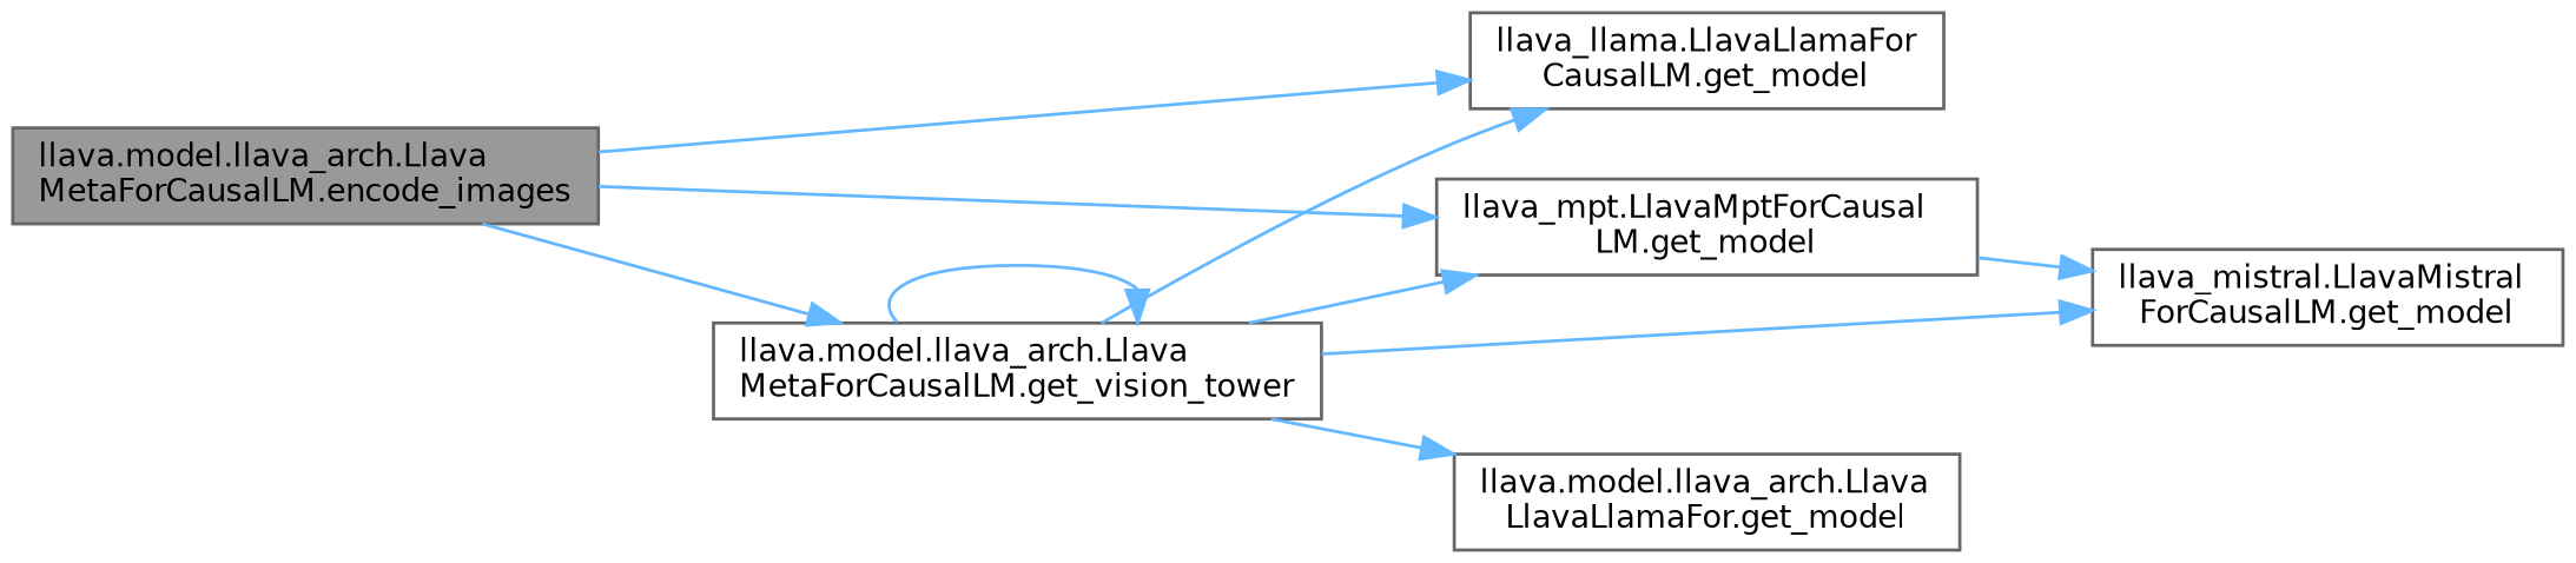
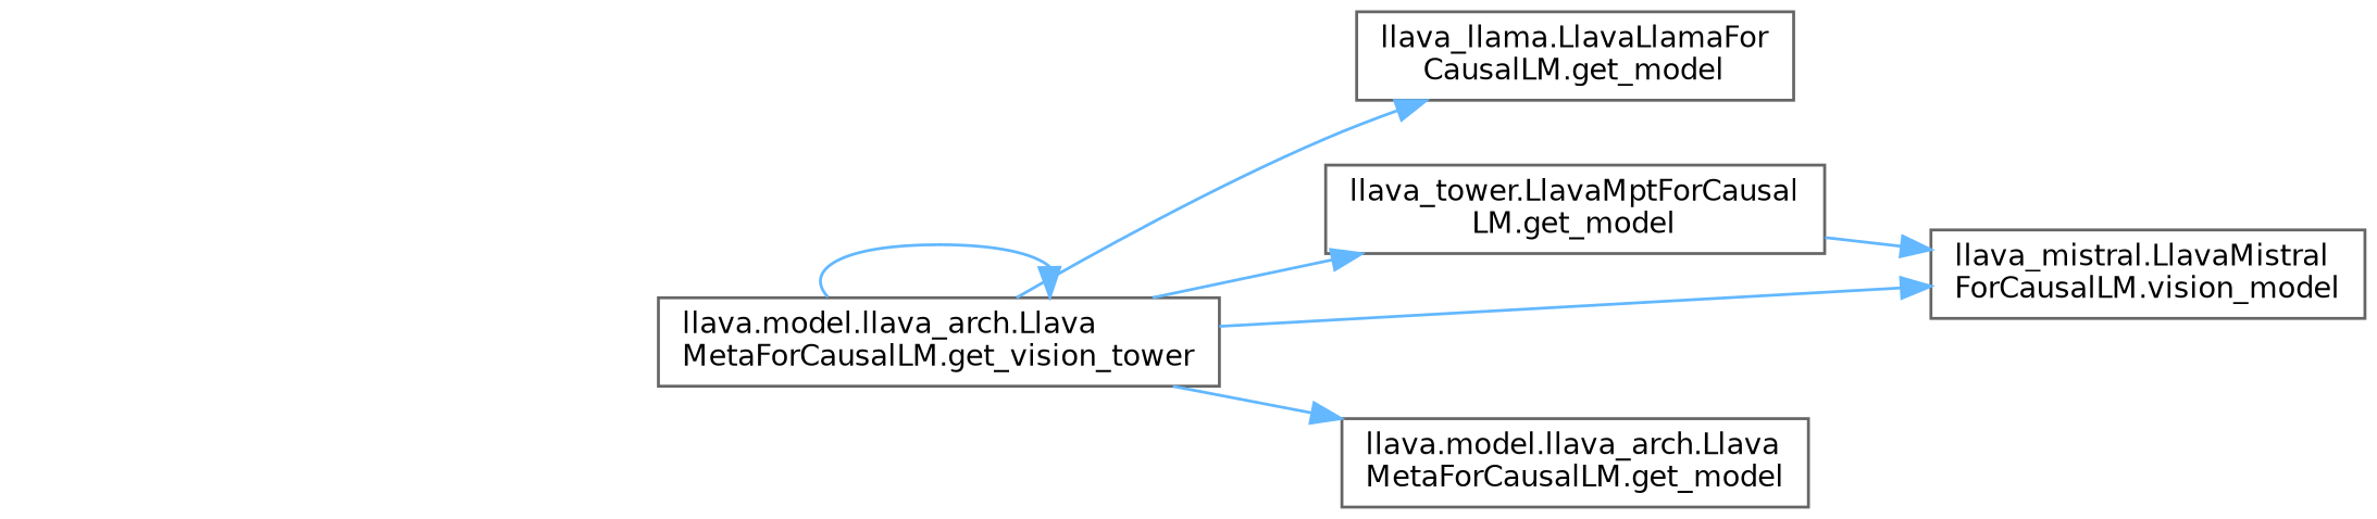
  digraph {
    rankdir=LR
    node [color=grey40 fillcolor=white fontname=Helvetica fontsize=10 shape=box style=filled]
    edge [color=steelblue1 fontname=Helvetica fontsize=10 labelfontname=Helvetica labelfontsize=10 style=solid]
-   n1 [color=gray40 fillcolor=grey60 fontcolor=black height=0.2 label="llava.model.llava_arch.Llava\lMetaForCausalLM.encode_images" width=0.4]
    n2 [height=0.2 label="llava_llama.LlavaLlamaFor\lCausalLM.get_model" width=0.4]
-   n3 [height=0.2 label="llava_mpt.LlavaMptForCausal\lLM.get_model" width=0.4]
+   n3 [height=0.2 label="llava_tower.LlavaMptForCausal\lLM.get_model" width=0.4]
    n4 [height=0.2 label="llava.model.llava_arch.Llava\lMetaForCausalLM.get_vision_tower" width=0.4]
-   n5 [height=0.2 label="llava.model.llava_arch.Llava\lLlavaLlamaFor.get_model" width=0.4]
-   n6 [height=0.2 label="llava_mistral.LlavaMistral\lForCausalLM.get_model" width=0.4]
-   n1 -> n2
-   n1 -> n3
-   n1 -> n4
+   n5 [height=0.2 label="llava.model.llava_arch.Llava\lMetaForCausalLM.get_model" width=0.4]
+   n6 [height=0.2 label="llava_mistral.LlavaMistral\lForCausalLM.vision_model" width=0.4]
    n3 -> n6
    n4 -> n2
    n4 -> n3
    n4 -> n4
    n4 -> n5
    n4 -> n6
  }
